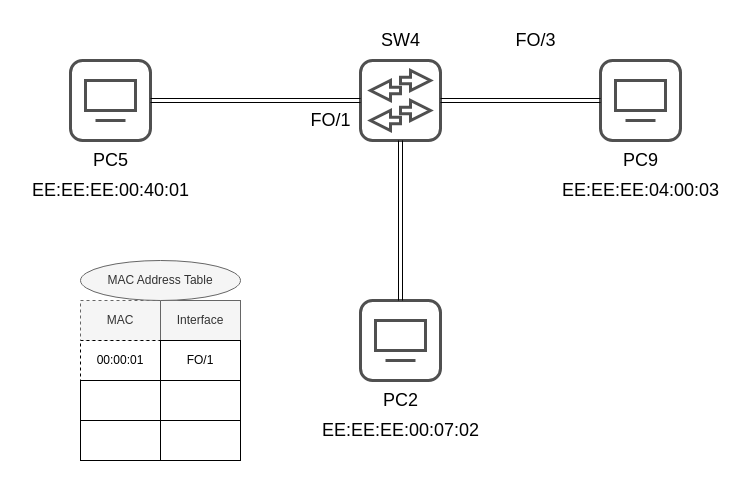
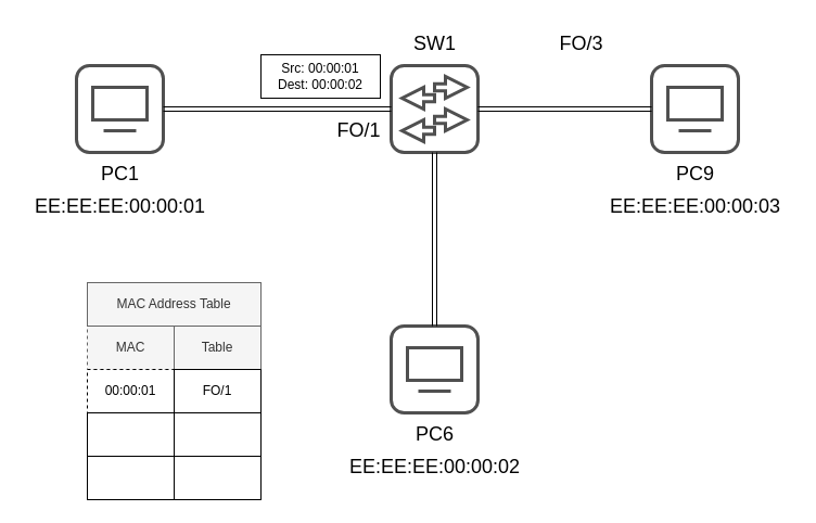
  <mxCell id="0" />
  <mxCell id="1" parent="0" />
  <mxCell id="2" value="" style="group" parent="1" vertex="1" connectable="0"><mxGeometry x="360" y="60" width="80" height="80" as="geometry" /></mxCell>
  <mxCell id="3" value="" style="rounded=1;whiteSpace=wrap;html=1;strokeWidth=3;strokeColor=#505050;" parent="2" vertex="1"><mxGeometry width="80" height="80" as="geometry" /></mxCell>
  <mxCell id="4" value="" style="html=1;shadow=0;dashed=0;align=center;verticalAlign=middle;shape=mxgraph.arrows2.arrow;dy=0.67;dx=20;notch=0;rounded=1;strokeColor=#505050;strokeWidth=3;" parent="2" vertex="1"><mxGeometry x="40" y="10" width="30" height="20" as="geometry" /></mxCell>
  <mxCell id="5" value="" style="html=1;shadow=0;dashed=0;align=center;verticalAlign=middle;shape=mxgraph.arrows2.arrow;dy=0.67;dx=20;notch=0;rounded=1;strokeColor=#505050;strokeWidth=3;flipV=0;flipH=1;" parent="2" vertex="1"><mxGeometry x="10" y="20" width="30" height="20" as="geometry" /></mxCell>
  <mxCell id="6" value="" style="html=1;shadow=0;dashed=0;align=center;verticalAlign=middle;shape=mxgraph.arrows2.arrow;dy=0.67;dx=20;notch=0;rounded=1;strokeColor=#505050;strokeWidth=3;" parent="2" vertex="1"><mxGeometry x="40" y="40" width="30" height="20" as="geometry" /></mxCell>
  <mxCell id="7" value="" style="html=1;shadow=0;dashed=0;align=center;verticalAlign=middle;shape=mxgraph.arrows2.arrow;dy=0.67;dx=20;notch=0;rounded=1;strokeColor=#505050;strokeWidth=3;flipH=1;" parent="2" vertex="1"><mxGeometry x="10" y="50" width="30" height="20" as="geometry" /></mxCell>
  <mxCell id="8" value="" style="group" parent="1" vertex="1" connectable="0"><mxGeometry x="70" y="60" width="80" height="80" as="geometry" /></mxCell>
  <mxCell id="9" value="" style="rounded=1;whiteSpace=wrap;html=1;strokeWidth=3;strokeColor=#505050;" parent="8" vertex="1"><mxGeometry width="80" height="80" as="geometry" /></mxCell>
  <mxCell id="10" value="" style="rounded=0;whiteSpace=wrap;html=1;strokeColor=#505050;strokeWidth=3;" parent="8" vertex="1"><mxGeometry x="15" y="20" width="50" height="30" as="geometry" /></mxCell>
  <mxCell id="11" value="" style="endArrow=none;html=1;rounded=0;strokeWidth=3;strokeColor=#505050;" parent="8" edge="1"><mxGeometry width="50" height="50" relative="1" as="geometry"><mxPoint x="25" y="60" as="sourcePoint" /><mxPoint x="55" y="60" as="targetPoint" /></mxGeometry></mxCell>
  <mxCell id="12" value="" style="group" parent="1" vertex="1" connectable="0"><mxGeometry x="360" y="300" width="80" height="80" as="geometry" /></mxCell>
  <mxCell id="13" value="" style="rounded=1;whiteSpace=wrap;html=1;strokeWidth=3;strokeColor=#505050;" parent="12" vertex="1"><mxGeometry width="80" height="80" as="geometry" /></mxCell>
  <mxCell id="14" value="" style="rounded=0;whiteSpace=wrap;html=1;strokeColor=#505050;strokeWidth=3;" parent="12" vertex="1"><mxGeometry x="15" y="20" width="50" height="30" as="geometry" /></mxCell>
  <mxCell id="15" value="" style="endArrow=none;html=1;rounded=0;strokeWidth=3;strokeColor=#505050;" parent="12" edge="1"><mxGeometry width="50" height="50" relative="1" as="geometry"><mxPoint x="25" y="60" as="sourcePoint" /><mxPoint x="55" y="60" as="targetPoint" /></mxGeometry></mxCell>
  <mxCell id="16" value="" style="group" parent="1" vertex="1" connectable="0"><mxGeometry x="600" y="60" width="80" height="80" as="geometry" /></mxCell>
  <mxCell id="17" value="" style="rounded=1;whiteSpace=wrap;html=1;strokeWidth=3;strokeColor=#505050;" parent="16" vertex="1"><mxGeometry width="80" height="80" as="geometry" /></mxCell>
  <mxCell id="18" value="" style="rounded=0;whiteSpace=wrap;html=1;strokeColor=#505050;strokeWidth=3;" parent="16" vertex="1"><mxGeometry x="15" y="20" width="50" height="30" as="geometry" /></mxCell>
  <mxCell id="19" value="" style="endArrow=none;html=1;rounded=0;strokeWidth=3;strokeColor=#505050;" parent="16" edge="1"><mxGeometry width="50" height="50" relative="1" as="geometry"><mxPoint x="25" y="60" as="sourcePoint" /><mxPoint x="55" y="60" as="targetPoint" /></mxGeometry></mxCell>
  <mxCell id="20" style="edgeStyle=orthogonalEdgeStyle;rounded=0;orthogonalLoop=1;jettySize=auto;html=1;exitX=1;exitY=0.5;exitDx=0;exitDy=0;entryX=0;entryY=0.5;entryDx=0;entryDy=0;shape=link;" parent="1" source="9" target="3" edge="1"><mxGeometry relative="1" as="geometry"><mxPoint x="210" y="100" as="targetPoint" /></mxGeometry></mxCell>
  <mxCell id="21" style="edgeStyle=orthogonalEdgeStyle;shape=link;rounded=0;orthogonalLoop=1;jettySize=auto;html=1;exitX=0.5;exitY=1;exitDx=0;exitDy=0;entryX=0.5;entryY=0;entryDx=0;entryDy=0;" parent="1" source="3" target="13" edge="1"><mxGeometry relative="1" as="geometry" /></mxCell>
  <mxCell id="22" style="edgeStyle=orthogonalEdgeStyle;shape=link;rounded=0;orthogonalLoop=1;jettySize=auto;html=1;exitX=1;exitY=0.5;exitDx=0;exitDy=0;entryX=0;entryY=0.5;entryDx=0;entryDy=0;" parent="1" source="3" target="17" edge="1"><mxGeometry relative="1" as="geometry" /></mxCell>
- <mxCell id="23" value="&lt;font style=&quot;font-size: 18px;&quot;&gt;PC5&lt;/font&gt;" style="text;html=1;align=center;verticalAlign=middle;resizable=0;points=[];autosize=1;strokeColor=none;fillColor=none;" parent="1" vertex="1"><mxGeometry x="80" y="140" width="60" height="40" as="geometry" /></mxCell>
- <mxCell id="24" value="&lt;div&gt;&lt;font style=&quot;font-size: 18px;&quot;&gt;PC2&lt;/font&gt;&lt;/div&gt;" style="text;html=1;align=center;verticalAlign=middle;resizable=0;points=[];autosize=1;strokeColor=none;fillColor=none;" parent="1" vertex="1"><mxGeometry x="370" y="380" width="60" height="40" as="geometry" /></mxCell>
+ <mxCell id="23" value="&lt;font style=&quot;font-size: 18px;&quot;&gt;PC1&lt;/font&gt;" style="text;html=1;align=center;verticalAlign=middle;resizable=0;points=[];autosize=1;strokeColor=none;fillColor=none;" parent="1" vertex="1"><mxGeometry x="80" y="140" width="60" height="40" as="geometry" /></mxCell>
+ <mxCell id="24" value="&lt;div&gt;&lt;font style=&quot;font-size: 18px;&quot;&gt;PC6&lt;/font&gt;&lt;/div&gt;" style="text;html=1;align=center;verticalAlign=middle;resizable=0;points=[];autosize=1;strokeColor=none;fillColor=none;" parent="1" vertex="1"><mxGeometry x="370" y="380" width="60" height="40" as="geometry" /></mxCell>
  <mxCell id="25" value="&lt;div&gt;&lt;font style=&quot;font-size: 18px;&quot;&gt;PC9&lt;/font&gt;&lt;/div&gt;" style="text;html=1;align=center;verticalAlign=middle;resizable=0;points=[];autosize=1;strokeColor=none;fillColor=none;" parent="1" vertex="1"><mxGeometry x="610" y="140" width="60" height="40" as="geometry" /></mxCell>
- <mxCell id="26" value="EE:EE:EE:00:40:01" style="text;html=1;align=center;verticalAlign=middle;resizable=0;points=[];autosize=1;strokeColor=none;fillColor=none;fontSize=18;" parent="1" vertex="1"><mxGeometry x="20" y="170" width="180" height="40" as="geometry" /></mxCell>
- <mxCell id="27" value="EE:EE:EE:00:07:02" style="text;html=1;align=center;verticalAlign=middle;resizable=0;points=[];autosize=1;strokeColor=none;fillColor=none;fontSize=18;" parent="1" vertex="1"><mxGeometry x="310" y="410" width="180" height="40" as="geometry" /></mxCell>
- <mxCell id="28" value="EE:EE:EE:04:00:03" style="text;html=1;align=center;verticalAlign=middle;resizable=0;points=[];autosize=1;strokeColor=none;fillColor=none;fontSize=18;" parent="1" vertex="1"><mxGeometry x="550" y="170" width="180" height="40" as="geometry" /></mxCell>
- <mxCell id="29" value="SW4" style="text;html=1;align=center;verticalAlign=middle;resizable=0;points=[];autosize=1;strokeColor=none;fillColor=none;fontSize=18;" parent="1" vertex="1"><mxGeometry x="370" y="20" width="60" height="40" as="geometry" /></mxCell>
+ <mxCell id="26" value="EE:EE:EE:00:00:01" style="text;html=1;align=center;verticalAlign=middle;resizable=0;points=[];autosize=1;strokeColor=none;fillColor=none;fontSize=18;" parent="1" vertex="1"><mxGeometry x="20" y="170" width="180" height="40" as="geometry" /></mxCell>
+ <mxCell id="27" value="EE:EE:EE:00:00:02" style="text;html=1;align=center;verticalAlign=middle;resizable=0;points=[];autosize=1;strokeColor=none;fillColor=none;fontSize=18;" parent="1" vertex="1"><mxGeometry x="310" y="410" width="180" height="40" as="geometry" /></mxCell>
+ <mxCell id="28" value="EE:EE:EE:00:00:03" style="text;html=1;align=center;verticalAlign=middle;resizable=0;points=[];autosize=1;strokeColor=none;fillColor=none;fontSize=18;" parent="1" vertex="1"><mxGeometry x="550" y="170" width="180" height="40" as="geometry" /></mxCell>
+ <mxCell id="29" value="SW1" style="text;html=1;align=center;verticalAlign=middle;resizable=0;points=[];autosize=1;strokeColor=none;fillColor=none;fontSize=18;" parent="1" vertex="1"><mxGeometry x="370" y="20" width="60" height="40" as="geometry" /></mxCell>
  <mxCell id="30" value="FO/3" style="text;html=1;align=center;verticalAlign=middle;resizable=0;points=[];autosize=1;strokeColor=none;fillColor=none;fontSize=18;" parent="1" vertex="1"><mxGeometry x="505" y="20" width="60" height="40" as="geometry" /></mxCell>
  <mxCell id="31" value="FO/1" style="text;html=1;align=center;verticalAlign=middle;resizable=0;points=[];autosize=1;strokeColor=none;fillColor=none;fontSize=18;" parent="1" vertex="1"><mxGeometry x="300" y="100" width="60" height="40" as="geometry" /></mxCell>
+ <mxCell id="32" value="&lt;div&gt;Src: 00:00:01&lt;/div&gt;&lt;div&gt;Dest: 00:00:02&lt;br&gt;&lt;/div&gt;" style="rounded=0;whiteSpace=wrap;html=1;" vertex="1" parent="1"><mxGeometry x="240" y="50" width="110" height="40" as="geometry" /></mxCell>
  <mxCell id="33" value="MAC" style="rounded=0;whiteSpace=wrap;html=1;fillColor=#f5f5f5;fontColor=#333333;strokeColor=#666666;dashed=1;" vertex="1" parent="1"><mxGeometry x="80" y="300" width="80" height="40" as="geometry" /></mxCell>
- <mxCell id="34" value="Interface" style="rounded=0;whiteSpace=wrap;html=1;fillColor=#f5f5f5;fontColor=#333333;strokeColor=#666666;" vertex="1" parent="1"><mxGeometry x="160" y="300" width="80" height="40" as="geometry" /></mxCell>
- <mxCell id="35" value="MAC Address Table" style="ellipse;whiteSpace=wrap;html=1;fillColor=#f5f5f5;fontColor=#333333;strokeColor=#666666;" vertex="1" parent="1"><mxGeometry x="80" y="260" width="160" height="40" as="geometry" /></mxCell>
+ <mxCell id="34" value="Table" style="rounded=0;whiteSpace=wrap;html=1;fillColor=#f5f5f5;fontColor=#333333;strokeColor=#666666;" vertex="1" parent="1"><mxGeometry x="160" y="300" width="80" height="40" as="geometry" /></mxCell>
+ <mxCell id="35" value="MAC Address Table" style="rounded=0;whiteSpace=wrap;html=1;fillColor=#f5f5f5;fontColor=#333333;strokeColor=#666666;" vertex="1" parent="1"><mxGeometry x="80" y="260" width="160" height="40" as="geometry" /></mxCell>
  <mxCell id="36" value="00:00:01" style="rounded=0;whiteSpace=wrap;html=1;dashed=1;" vertex="1" parent="1"><mxGeometry x="80" y="340" width="80" height="40" as="geometry" /></mxCell>
  <mxCell id="37" value="FO/1" style="rounded=0;whiteSpace=wrap;html=1;" vertex="1" parent="1"><mxGeometry x="160" y="340" width="80" height="40" as="geometry" /></mxCell>
  <mxCell id="38" value="" style="rounded=0;whiteSpace=wrap;html=1;" vertex="1" parent="1"><mxGeometry x="80" y="380" width="80" height="40" as="geometry" /></mxCell>
  <mxCell id="39" value="" style="rounded=0;whiteSpace=wrap;html=1;" vertex="1" parent="1"><mxGeometry x="160" y="380" width="80" height="40" as="geometry" /></mxCell>
  <mxCell id="40" value="" style="rounded=0;whiteSpace=wrap;html=1;" vertex="1" parent="1"><mxGeometry x="80" y="420" width="80" height="40" as="geometry" /></mxCell>
  <mxCell id="41" value="" style="rounded=0;whiteSpace=wrap;html=1;" vertex="1" parent="1"><mxGeometry x="160" y="420" width="80" height="40" as="geometry" /></mxCell>
